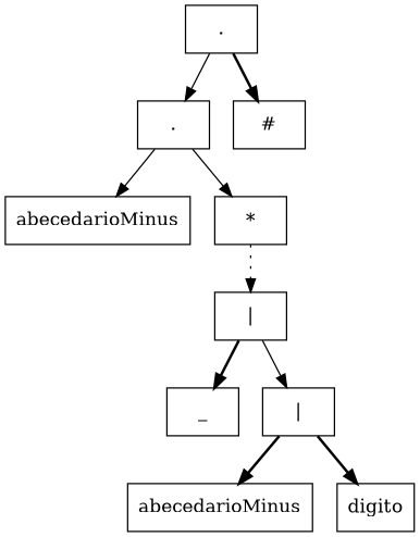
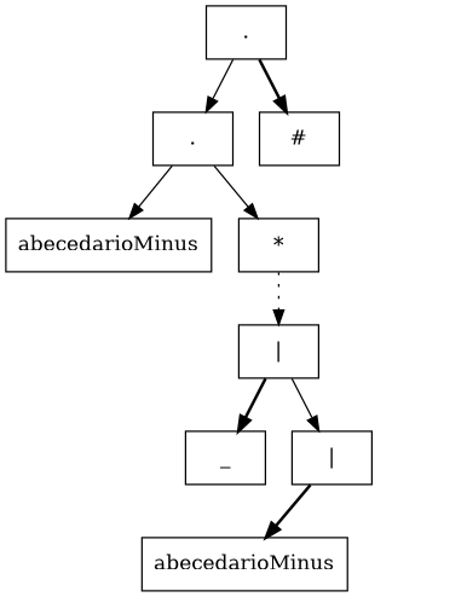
  digraph {
    concentrate=true
    rankdir=UD
    node [shape=box]
    edge [style=solid]
    n1 [label="."]
    n2 [label="."]
    n3 [label="#"]
    n4 [label=abecedarioMinus]
    n5 [label="*"]
    n6 [label="|"]
    n7 [label=_]
    n8 [label="|"]
    n9 [label=abecedarioMinus]
-   n10 [label=digito]
    n1 -> n2
    n1 -> n3 [style=bold]
    n2 -> n4
    n2 -> n5
    n5 -> n6 [style=dotted]
    n6 -> n7 [style=bold]
    n6 -> n8
    n8 -> n9 [style=bold]
-   n8 -> n10 [style=bold]
  }
